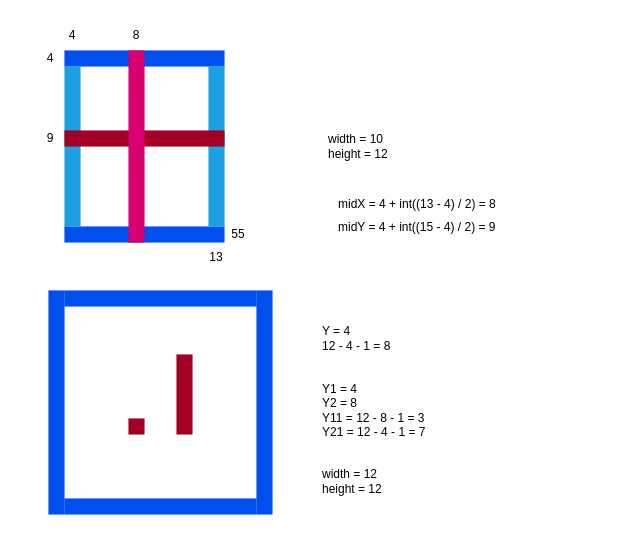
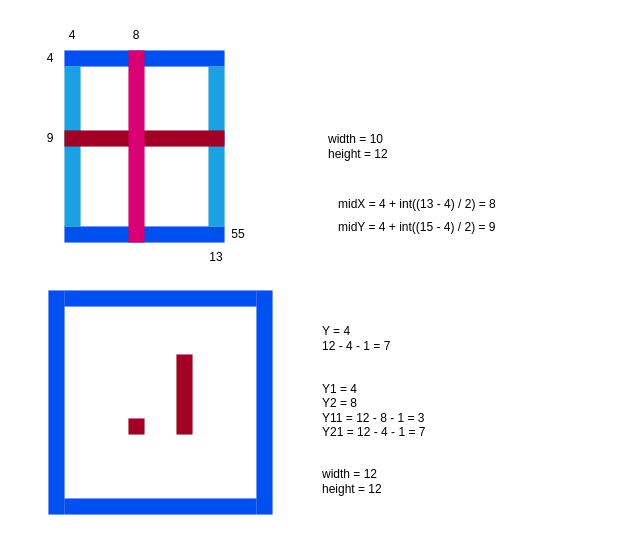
  <mxCell id="0" />
  <mxCell id="1" parent="0" />
  <mxCell id="2" value="" style="whiteSpace=wrap;html=1;fillColor=#0050ef;fontColor=#ffffff;strokeColor=#001DBC;strokeWidth=0;" parent="1" vertex="1"><mxGeometry x="64" y="50" width="160" height="16" as="geometry" /></mxCell>
  <mxCell id="3" value="" style="whiteSpace=wrap;html=1;fillColor=#0050ef;fontColor=#ffffff;strokeColor=#001DBC;strokeWidth=0;" parent="1" vertex="1"><mxGeometry x="64" y="226" width="160" height="16" as="geometry" /></mxCell>
  <mxCell id="4" value="" style="whiteSpace=wrap;html=1;strokeWidth=0;fillColor=#1ba1e2;fontColor=#ffffff;strokeColor=#006EAF;" parent="1" vertex="1"><mxGeometry x="208" y="66" width="16" height="160" as="geometry" /></mxCell>
  <mxCell id="5" value="" style="whiteSpace=wrap;html=1;strokeWidth=0;fillColor=#1ba1e2;fontColor=#ffffff;strokeColor=#006EAF;" parent="1" vertex="1"><mxGeometry x="64" y="66" width="16" height="160" as="geometry" /></mxCell>
  <mxCell id="6" value="4" style="text;strokeColor=none;align=center;fillColor=none;html=1;verticalAlign=middle;whiteSpace=wrap;rounded=0;strokeWidth=0;" parent="1" vertex="1"><mxGeometry x="42" y="20" width="60" height="30" as="geometry" /></mxCell>
  <mxCell id="7" value="4" style="text;strokeColor=none;align=center;fillColor=none;html=1;verticalAlign=middle;whiteSpace=wrap;rounded=0;strokeWidth=0;" parent="1" vertex="1"><mxGeometry x="20" y="43" width="60" height="30" as="geometry" /></mxCell>
  <mxCell id="8" value="13" style="text;strokeColor=none;align=center;fillColor=none;html=1;verticalAlign=middle;whiteSpace=wrap;rounded=0;strokeWidth=0;" parent="1" vertex="1"><mxGeometry x="186" y="242" width="60" height="30" as="geometry" /></mxCell>
  <mxCell id="9" value="55" style="text;strokeColor=none;align=center;fillColor=none;html=1;verticalAlign=middle;whiteSpace=wrap;rounded=0;strokeWidth=0;" parent="1" vertex="1"><mxGeometry x="208" y="219" width="60" height="30" as="geometry" /></mxCell>
  <mxCell id="10" value="midX = 4 + int((13 - 4) / 2) = 8" style="text;strokeColor=none;align=left;fillColor=none;html=1;verticalAlign=middle;whiteSpace=wrap;rounded=0;strokeWidth=0;" parent="1" vertex="1"><mxGeometry x="336" y="189" width="272" height="30" as="geometry" /></mxCell>
  <mxCell id="11" value="midY = 4 + int((15 - 4) / 2) = 9" style="text;strokeColor=none;align=left;fillColor=none;html=1;verticalAlign=middle;whiteSpace=wrap;rounded=0;strokeWidth=0;" parent="1" vertex="1"><mxGeometry x="336" y="212" width="272" height="30" as="geometry" /></mxCell>
  <mxCell id="12" value="8" style="text;strokeColor=none;align=center;fillColor=none;html=1;verticalAlign=middle;whiteSpace=wrap;rounded=0;strokeWidth=0;" parent="1" vertex="1"><mxGeometry x="106" y="20" width="60" height="30" as="geometry" /></mxCell>
  <mxCell id="13" value="9" style="text;strokeColor=none;align=center;fillColor=none;html=1;verticalAlign=middle;whiteSpace=wrap;rounded=0;strokeWidth=0;" parent="1" vertex="1"><mxGeometry x="20" y="123" width="60" height="30" as="geometry" /></mxCell>
  <mxCell id="14" value="" style="whiteSpace=wrap;html=1;fillColor=#a20025;fontColor=#ffffff;strokeColor=#6F0000;strokeWidth=0;" parent="1" vertex="1"><mxGeometry x="64" y="130" width="160" height="16" as="geometry" /></mxCell>
  <mxCell id="15" value="" style="whiteSpace=wrap;html=1;strokeWidth=0;fillColor=#d80073;fontColor=#ffffff;strokeColor=#A50040;" parent="1" vertex="1"><mxGeometry x="128" y="50" width="16" height="192" as="geometry" /></mxCell>
  <mxCell id="16" value="width = 10&lt;br&gt;height = 12" style="text;strokeColor=none;align=left;fillColor=none;html=1;verticalAlign=middle;whiteSpace=wrap;rounded=0;strokeWidth=0;" parent="1" vertex="1"><mxGeometry x="326" y="131" width="272" height="30" as="geometry" /></mxCell>
  <mxCell id="17" value="" style="whiteSpace=wrap;html=1;fillColor=#0050ef;fontColor=#ffffff;strokeColor=#001DBC;strokeWidth=0;" parent="1" vertex="1"><mxGeometry x="64" y="498" width="192" height="16" as="geometry" /></mxCell>
  <mxCell id="18" value="" style="whiteSpace=wrap;html=1;fillColor=#0050ef;fontColor=#ffffff;strokeColor=#001DBC;strokeWidth=0;" parent="1" vertex="1"><mxGeometry x="64" y="290" width="192" height="16" as="geometry" /></mxCell>
  <mxCell id="19" value="" style="whiteSpace=wrap;html=1;fillColor=#0050ef;fontColor=#ffffff;strokeColor=#001DBC;strokeWidth=0;" parent="1" vertex="1"><mxGeometry x="48" y="290" width="16" height="224" as="geometry" /></mxCell>
  <mxCell id="20" value="" style="whiteSpace=wrap;html=1;fillColor=#0050ef;fontColor=#ffffff;strokeColor=#001DBC;strokeWidth=0;" parent="1" vertex="1"><mxGeometry x="256" y="290" width="16" height="224" as="geometry" /></mxCell>
  <mxCell id="21" value="width = 12&lt;br&gt;height = 12" style="text;strokeColor=none;align=left;fillColor=none;html=1;verticalAlign=middle;whiteSpace=wrap;rounded=0;strokeWidth=0;" parent="1" vertex="1"><mxGeometry x="320" y="466" width="272" height="30" as="geometry" /></mxCell>
  <mxCell id="22" value="" style="whiteSpace=wrap;html=1;fillColor=#a20025;fontColor=#ffffff;strokeColor=#6F0000;strokeWidth=0;" parent="1" vertex="1"><mxGeometry x="128" y="418" width="16" height="16" as="geometry" /></mxCell>
- <mxCell id="23" value="Y = 4&lt;br&gt;12 - 4 - 1 = 8" style="text;strokeColor=none;align=left;fillColor=none;html=1;verticalAlign=middle;whiteSpace=wrap;rounded=0;strokeWidth=0;" parent="1" vertex="1"><mxGeometry x="320" y="323" width="272" height="30" as="geometry" /></mxCell>
+ <mxCell id="23" value="Y = 4&lt;br&gt;12 - 4 - 1 = 7" style="text;strokeColor=none;align=left;fillColor=none;html=1;verticalAlign=middle;whiteSpace=wrap;rounded=0;strokeWidth=0;" parent="1" vertex="1"><mxGeometry x="320" y="323" width="272" height="30" as="geometry" /></mxCell>
  <mxCell id="24" value="" style="whiteSpace=wrap;html=1;fillColor=#a20025;fontColor=#ffffff;strokeColor=#6F0000;strokeWidth=0;" parent="1" vertex="1"><mxGeometry x="176" y="354" width="16" height="80" as="geometry" /></mxCell>
  <mxCell id="25" value="Y1 = 4&lt;br&gt;Y2 = 8&lt;br&gt;Y11 = 12 - 8 - 1 = 3&lt;br&gt;Y21 = 12 - 4 - 1 = 7" style="text;strokeColor=none;align=left;fillColor=none;html=1;verticalAlign=middle;whiteSpace=wrap;rounded=0;strokeWidth=0;" parent="1" vertex="1"><mxGeometry x="320" y="370" width="272" height="80" as="geometry" /></mxCell>
